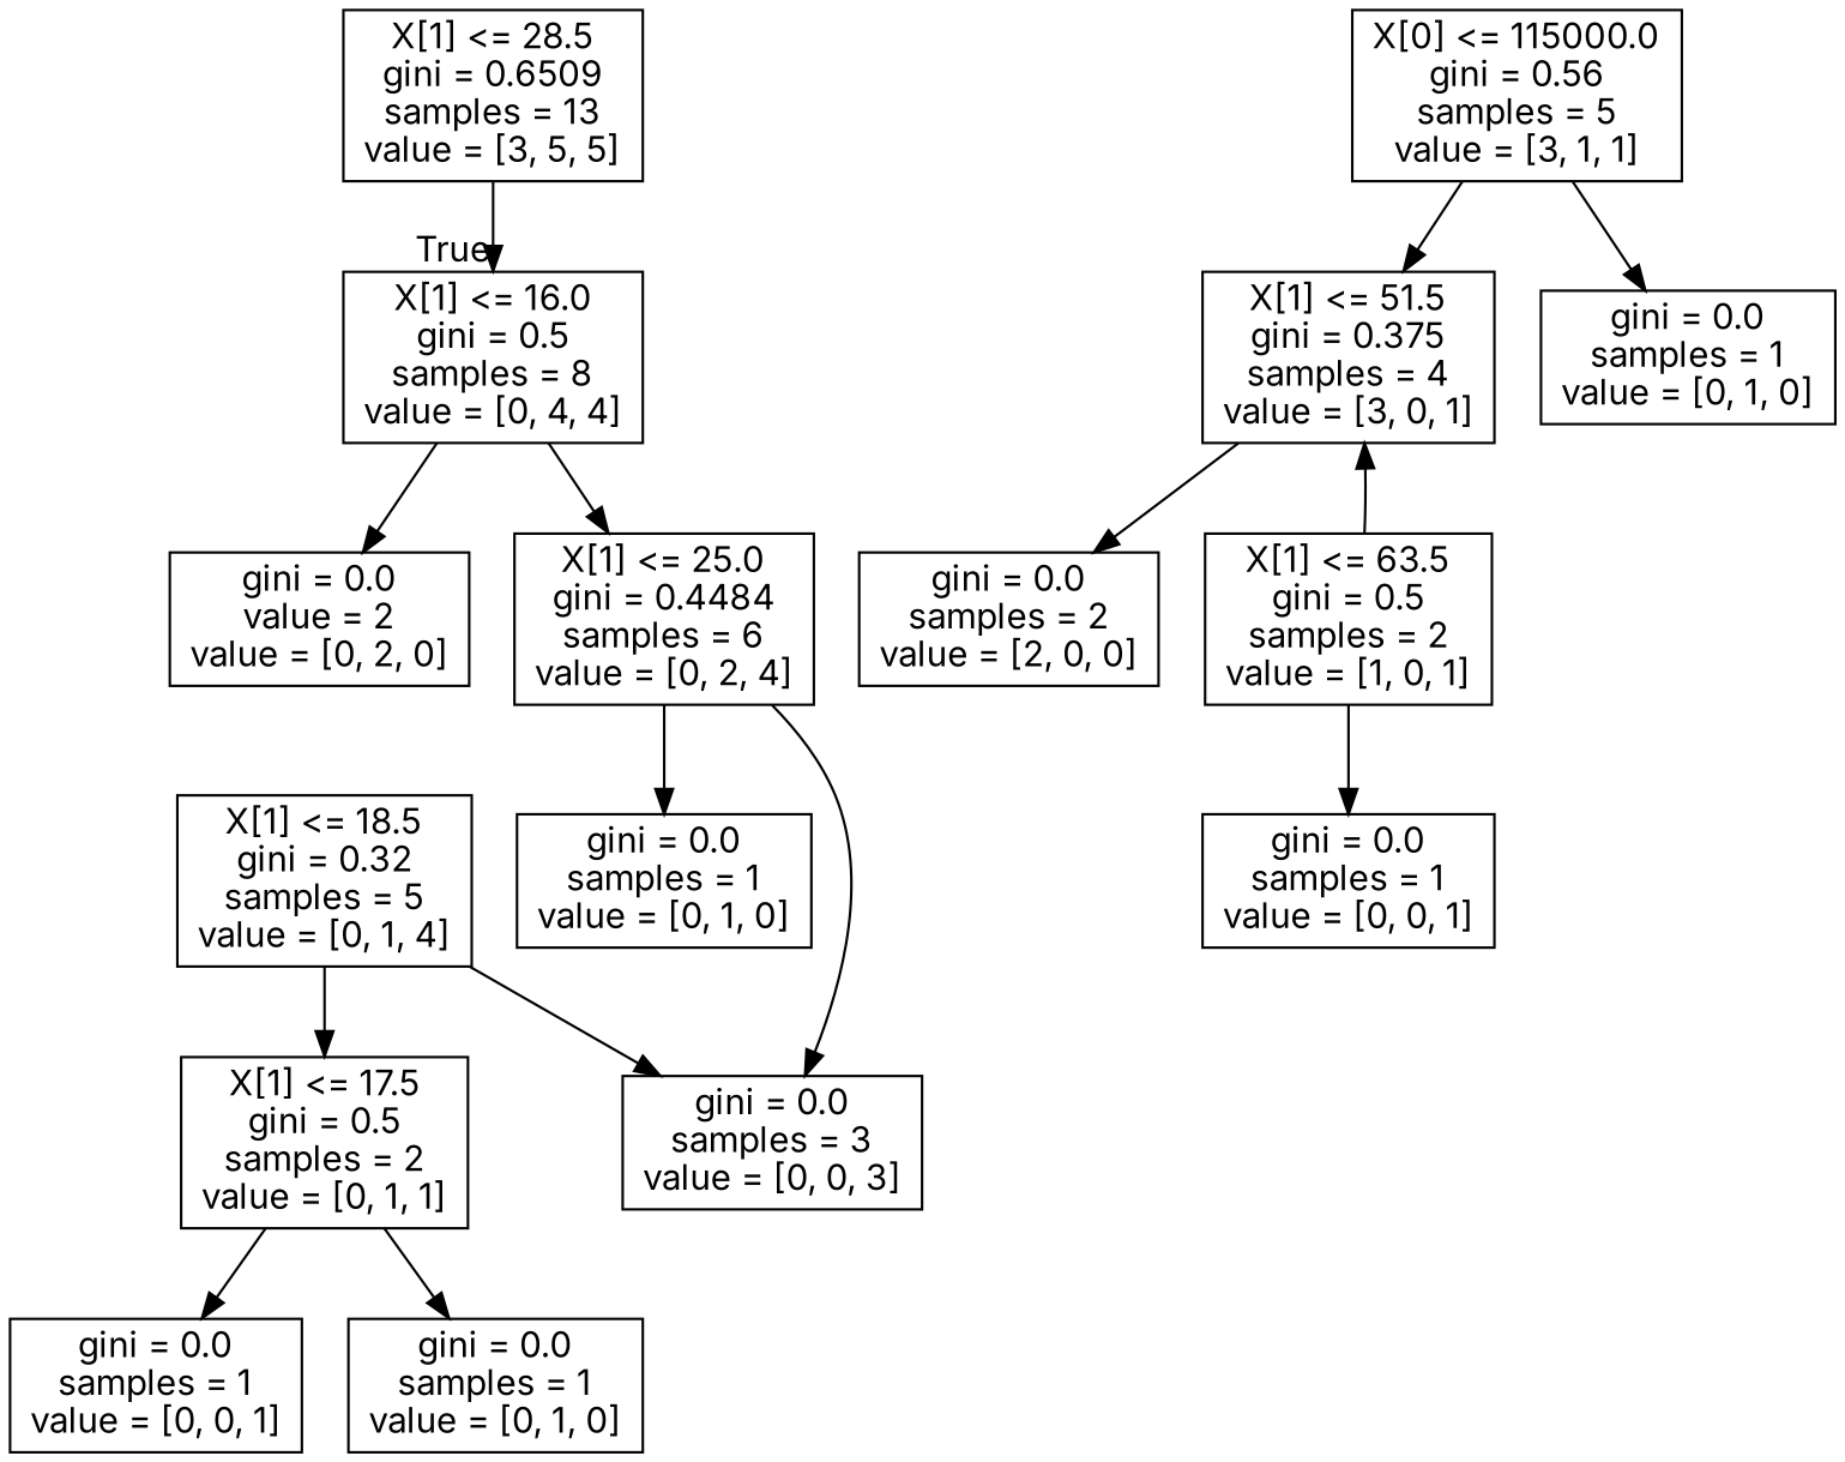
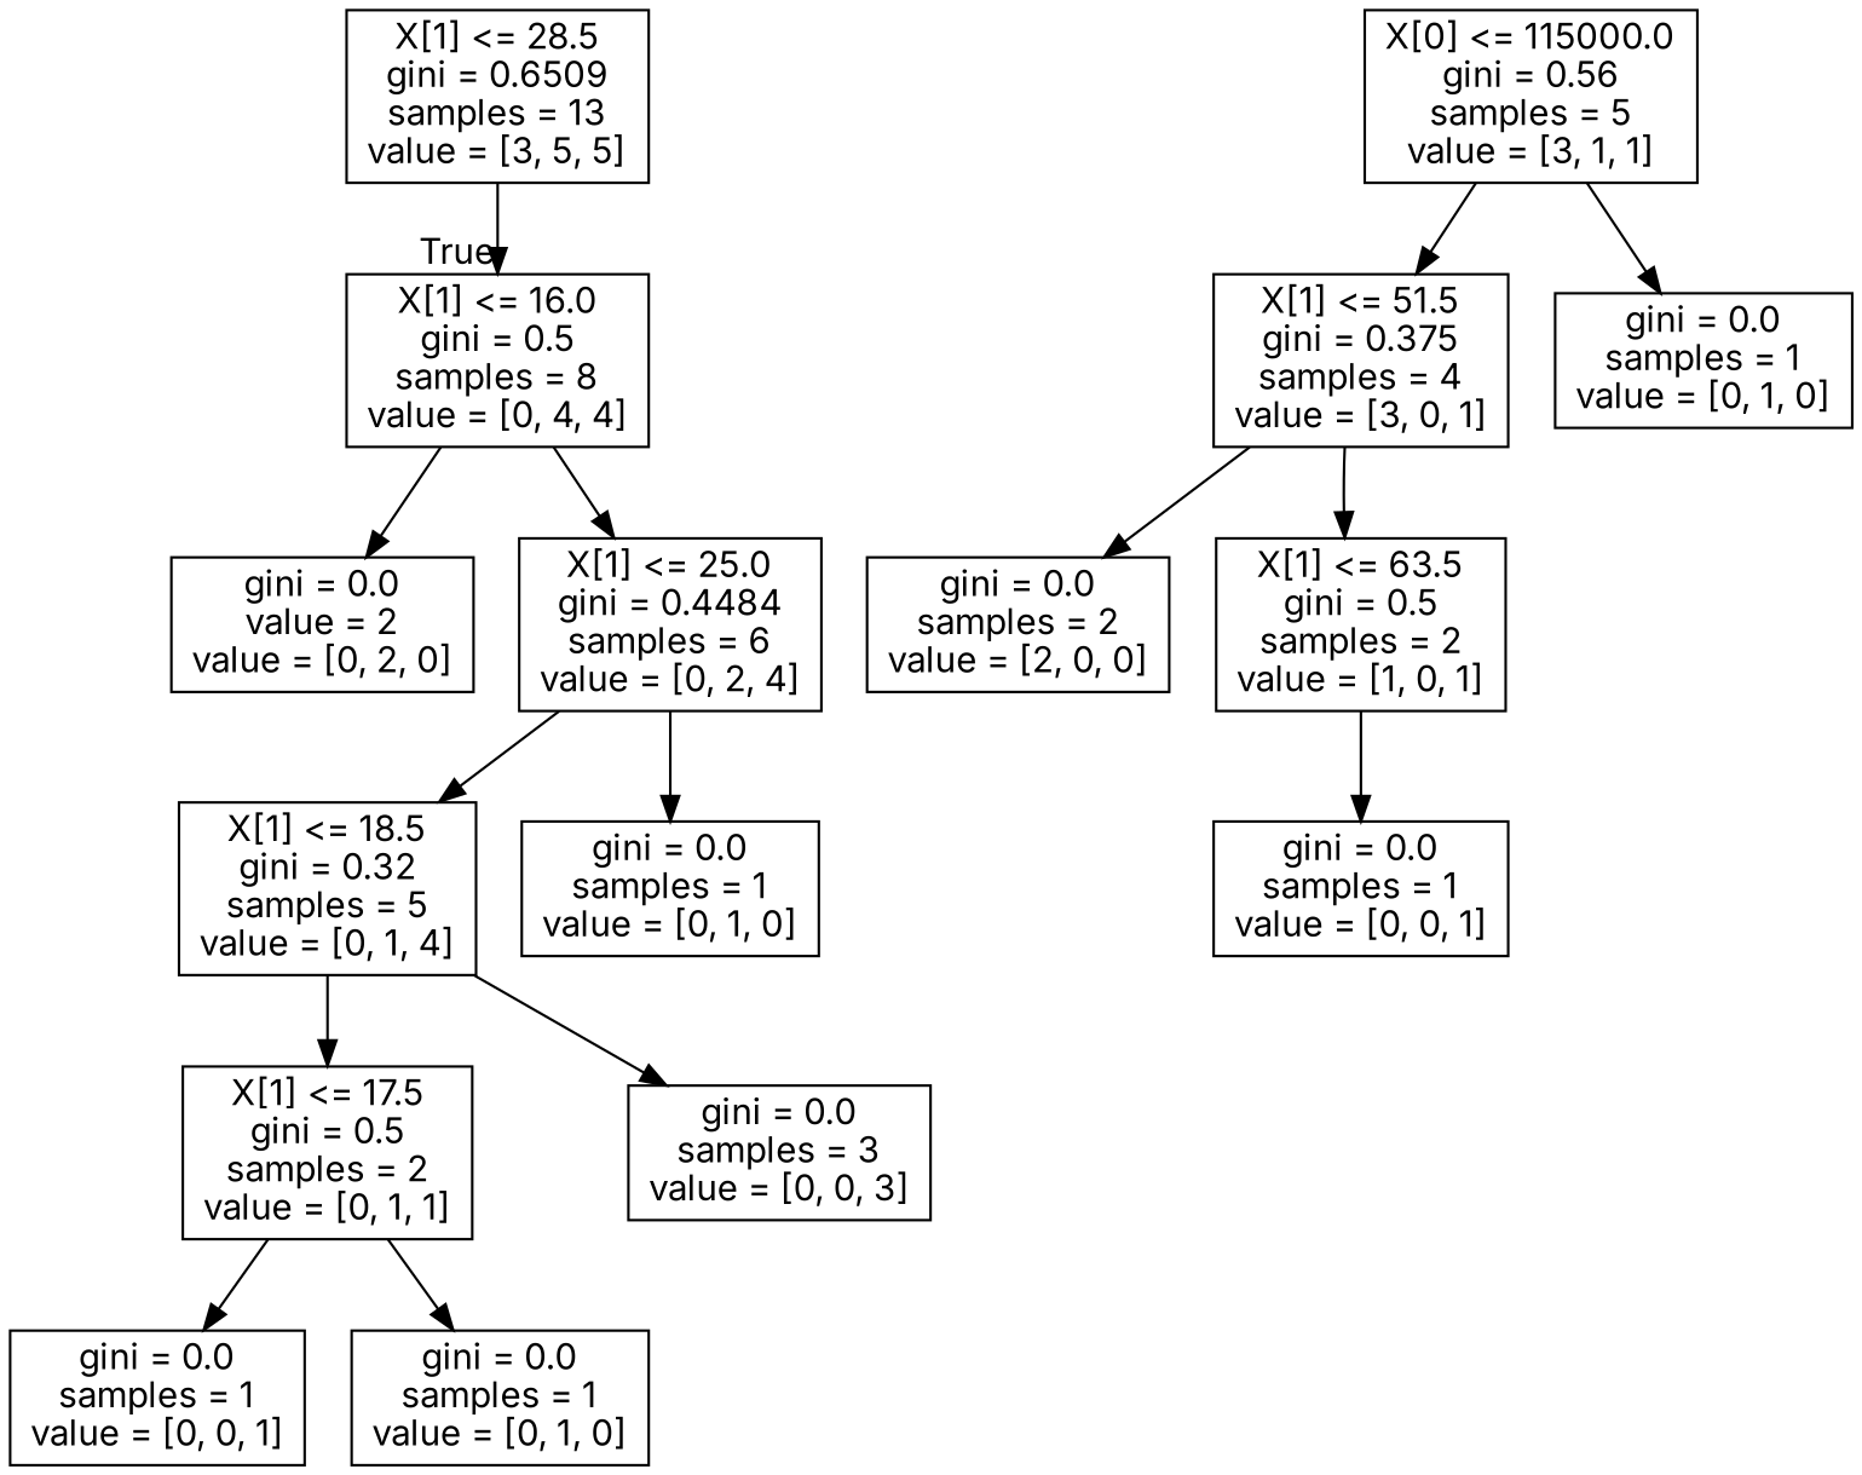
  digraph {
    fontname=Inter
    node [fontname=Inter shape=box]
    edge [fontname=Inter]
    n1 [label="X[1] <= 28.5\ngini = 0.6509\nsamples = 13\nvalue = [3, 5, 5]"]
    n2 [label="X[1] <= 16.0\ngini = 0.5\nsamples = 8\nvalue = [0, 4, 4]"]
    n3 [label="gini = 0.0\nvalue = 2\nvalue = [0, 2, 0]"]
    n4 [label="X[1] <= 25.0\ngini = 0.4484\nsamples = 6\nvalue = [0, 2, 4]"]
    n5 [label="X[0] <= 115000.0\ngini = 0.56\nsamples = 5\nvalue = [3, 1, 1]"]
    n6 [label="X[1] <= 51.5\ngini = 0.375\nsamples = 4\nvalue = [3, 0, 1]"]
    n7 [label="gini = 0.0\nsamples = 1\nvalue = [0, 1, 0]"]
    n8 [label="X[1] <= 18.5\ngini = 0.32\nsamples = 5\nvalue = [0, 1, 4]"]
    n9 [label="gini = 0.0\nsamples = 1\nvalue = [0, 1, 0]"]
    n10 [label="X[1] <= 17.5\ngini = 0.5\nsamples = 2\nvalue = [0, 1, 1]"]
    n11 [label="gini = 0.0\nsamples = 3\nvalue = [0, 0, 3]"]
    n12 [label="gini = 0.0\nsamples = 1\nvalue = [0, 0, 1]"]
    n13 [label="gini = 0.0\nsamples = 1\nvalue = [0, 1, 0]"]
    n14 [label="gini = 0.0\nsamples = 2\nvalue = [2, 0, 0]"]
    n15 [label="X[1] <= 63.5\ngini = 0.5\nsamples = 2\nvalue = [1, 0, 1]"]
    n16 [label="gini = 0.0\nsamples = 1\nvalue = [0, 0, 1]"]
    n1 -> n2 [headlabel=True labelangle=45 labeldistance=2.5]
    n2 -> n3
    n2 -> n4
-   n4 -> n11
+   n4 -> n8
    n4 -> n9
    n5 -> n6
    n5 -> n7
    n6 -> n14
-   n15 -> n6
+   n6 -> n15
    n8 -> n10
    n8 -> n11
    n10 -> n12
    n10 -> n13
    n15 -> n16
  }
